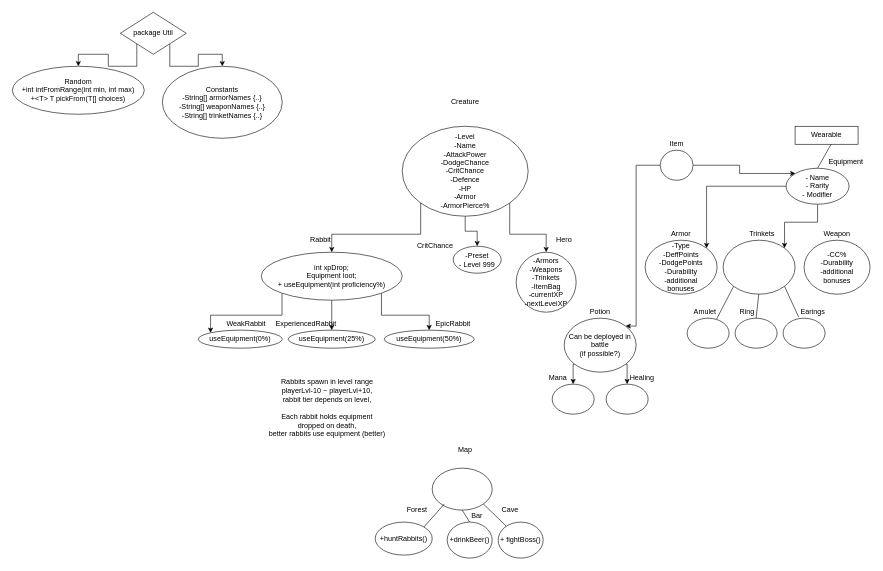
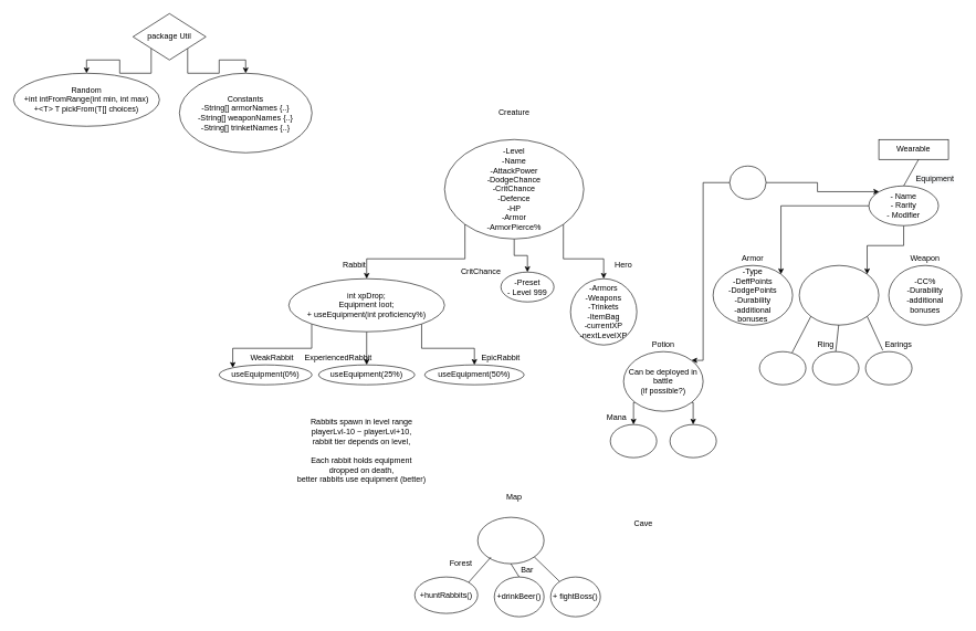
  <mxCell id="0" />
  <mxCell id="1" parent="0" />
  <mxCell id="2" style="edgeStyle=orthogonalEdgeStyle;rounded=0;orthogonalLoop=1;jettySize=auto;html=1;exitX=0;exitY=1;exitDx=0;exitDy=0;" parent="1" source="5" target="10" edge="1"><mxGeometry relative="1" as="geometry" /></mxCell>
  <mxCell id="3" style="edgeStyle=orthogonalEdgeStyle;rounded=0;orthogonalLoop=1;jettySize=auto;html=1;exitX=0.5;exitY=1;exitDx=0;exitDy=0;entryX=0.5;entryY=0;entryDx=0;entryDy=0;" parent="1" source="5" target="12" edge="1"><mxGeometry relative="1" as="geometry" /></mxCell>
  <mxCell id="4" style="edgeStyle=orthogonalEdgeStyle;rounded=0;orthogonalLoop=1;jettySize=auto;html=1;exitX=1;exitY=1;exitDx=0;exitDy=0;" parent="1" source="5" target="14" edge="1"><mxGeometry relative="1" as="geometry" /></mxCell>
  <mxCell id="5" value="-Level&lt;br style=&quot;text-align: left&quot;&gt;&lt;span style=&quot;text-align: left&quot;&gt;-Name&lt;/span&gt;&lt;br style=&quot;text-align: left&quot;&gt;&lt;span style=&quot;text-align: left&quot;&gt;-AttackPower&lt;/span&gt;&lt;br style=&quot;text-align: left&quot;&gt;&lt;span style=&quot;text-align: left&quot;&gt;-DodgeChance&lt;/span&gt;&lt;br style=&quot;text-align: left&quot;&gt;&lt;span style=&quot;text-align: left&quot;&gt;-CritChance&lt;/span&gt;&lt;br style=&quot;text-align: left&quot;&gt;&lt;span style=&quot;text-align: left&quot;&gt;-Defence&lt;/span&gt;&lt;br style=&quot;text-align: left&quot;&gt;&lt;span style=&quot;text-align: left&quot;&gt;-HP&lt;/span&gt;&lt;br style=&quot;text-align: left&quot;&gt;&lt;span style=&quot;text-align: left&quot;&gt;-Armor&lt;/span&gt;&lt;br style=&quot;text-align: left&quot;&gt;&lt;span style=&quot;text-align: left&quot;&gt;-ArmorPierce%&lt;br&gt;&lt;/span&gt;" style="ellipse;whiteSpace=wrap;html=1;" parent="1" vertex="1"><mxGeometry x="670" width="210" height="150" as="geometry" y="210" /></mxCell>
  <mxCell id="6" value="Creature" style="text;html=1;strokeColor=none;fillColor=none;align=center;verticalAlign=middle;whiteSpace=wrap;rounded=0;" parent="1" vertex="1"><mxGeometry x="755" y="160" width="40" height="20" as="geometry" /></mxCell>
  <mxCell id="7" style="edgeStyle=orthogonalEdgeStyle;rounded=0;orthogonalLoop=1;jettySize=auto;html=1;exitX=0;exitY=1;exitDx=0;exitDy=0;entryX=0;entryY=0;entryDx=0;entryDy=0;" parent="1" source="10" target="20" edge="1"><mxGeometry relative="1" as="geometry"><Array as="points"><mxPoint x="469" y="525" /><mxPoint x="351" y="525" /></Array></mxGeometry></mxCell>
  <mxCell id="8" style="edgeStyle=orthogonalEdgeStyle;rounded=0;orthogonalLoop=1;jettySize=auto;html=1;exitX=0.5;exitY=1;exitDx=0;exitDy=0;" parent="1" source="10" target="22" edge="1"><mxGeometry relative="1" as="geometry" /></mxCell>
  <mxCell id="9" style="edgeStyle=orthogonalEdgeStyle;rounded=0;orthogonalLoop=1;jettySize=auto;html=1;exitX=1;exitY=1;exitDx=0;exitDy=0;entryX=0.5;entryY=0;entryDx=0;entryDy=0;" parent="1" source="10" target="23" edge="1"><mxGeometry relative="1" as="geometry" /></mxCell>
  <mxCell id="10" value="int xpDrop;&lt;br&gt;Equipment loot;&lt;br&gt;+ useEquipment(int proficiency%)" style="ellipse;whiteSpace=wrap;html=1;" parent="1" vertex="1"><mxGeometry x="435" y="420" width="235" height="80" as="geometry" /></mxCell>
  <mxCell id="11" value="Rabbit" style="text;html=1;strokeColor=none;fillColor=none;align=center;verticalAlign=middle;whiteSpace=wrap;rounded=0;" parent="1" vertex="1"><mxGeometry x="513.75" y="390" width="40" height="20" as="geometry" /></mxCell>
  <mxCell id="12" value="&lt;span&gt;-Preset&lt;/span&gt;&lt;br&gt;&lt;span&gt;- Level 999&lt;/span&gt;" style="ellipse;whiteSpace=wrap;html=1;" parent="1" vertex="1"><mxGeometry x="755" y="410" width="80" height="45" as="geometry" /></mxCell>
  <mxCell id="13" value="CritChance" style="text;html=1;strokeColor=none;fillColor=none;align=center;verticalAlign=middle;whiteSpace=wrap;rounded=0;" parent="1" vertex="1"><mxGeometry x="705" y="400" width="40" height="20" as="geometry" /></mxCell>
  <mxCell id="14" value="&lt;span&gt;-Armors&lt;/span&gt;&lt;br&gt;&lt;span&gt;-Weapons&lt;/span&gt;&lt;br&gt;&lt;span&gt;-Trinkets&lt;/span&gt;&lt;br&gt;&lt;span&gt;-ItemBag&lt;br&gt;-currentXP&lt;br&gt;-nextLevelXP&lt;br&gt;&lt;/span&gt;" style="ellipse;whiteSpace=wrap;html=1;" parent="1" vertex="1"><mxGeometry x="860" y="420" width="100" height="100" as="geometry" /></mxCell>
  <mxCell id="15" value="Hero" style="text;html=1;strokeColor=none;fillColor=none;align=center;verticalAlign=middle;whiteSpace=wrap;rounded=0;" parent="1" vertex="1"><mxGeometry x="920" y="390" width="40" height="20" as="geometry" /></mxCell>
  <mxCell id="16" style="edgeStyle=orthogonalEdgeStyle;rounded=0;orthogonalLoop=1;jettySize=auto;html=1;exitX=0.5;exitY=1;exitDx=0;exitDy=0;" parent="1" source="15" target="15" edge="1"><mxGeometry relative="1" as="geometry" /></mxCell>
  <mxCell id="17" value="-Type&lt;br&gt;-DeffPoints&lt;br&gt;-DodgePoints&lt;br&gt;-Durability&lt;br&gt;-additional&lt;br&gt;bonuses" style="ellipse;whiteSpace=wrap;html=1;" parent="1" vertex="1"><mxGeometry x="1075" y="400" width="120" height="90" as="geometry" /></mxCell>
  <mxCell id="18" value="Armor" style="text;html=1;strokeColor=none;fillColor=none;align=center;verticalAlign=middle;whiteSpace=wrap;rounded=0;" parent="1" vertex="1"><mxGeometry x="1115" y="380" width="40" height="20" as="geometry" /></mxCell>
  <mxCell id="19" style="edgeStyle=orthogonalEdgeStyle;rounded=0;orthogonalLoop=1;jettySize=auto;html=1;exitX=0.5;exitY=1;exitDx=0;exitDy=0;" parent="1" edge="1"><mxGeometry relative="1" as="geometry"><mxPoint x="910" y="490" as="sourcePoint" /><mxPoint x="910" y="490" as="targetPoint" /></mxGeometry></mxCell>
  <mxCell id="20" value="useEquipment(0%)" style="ellipse;whiteSpace=wrap;html=1;" parent="1" vertex="1"><mxGeometry x="330" y="550" width="140" height="30" as="geometry" /></mxCell>
  <mxCell id="21" value="WeakRabbit" style="text;html=1;strokeColor=none;fillColor=none;align=center;verticalAlign=middle;whiteSpace=wrap;rounded=0;" parent="1" vertex="1"><mxGeometry x="370" y="530" width="80" height="20" as="geometry" /></mxCell>
  <mxCell id="22" value="useEquipment(25%)" style="ellipse;whiteSpace=wrap;html=1;" parent="1" vertex="1"><mxGeometry x="480" y="550" width="145" height="30" as="geometry" /></mxCell>
  <mxCell id="23" value="useEquipment(50%)" style="ellipse;whiteSpace=wrap;html=1;" parent="1" vertex="1"><mxGeometry x="640" y="550" width="150" height="30" as="geometry" /></mxCell>
  <mxCell id="24" value="ExperiencedRabbit" style="text;html=1;strokeColor=none;fillColor=none;align=center;verticalAlign=middle;whiteSpace=wrap;rounded=0;" parent="1" vertex="1"><mxGeometry x="470" y="530" width="80" height="20" as="geometry" /></mxCell>
  <mxCell id="25" value="EpicRabbit" style="text;html=1;strokeColor=none;fillColor=none;align=center;verticalAlign=middle;whiteSpace=wrap;rounded=0;" parent="1" vertex="1"><mxGeometry x="705" y="530" width="100" height="20" as="geometry" /></mxCell>
  <mxCell id="26" value="-CC%&lt;br&gt;-Durability&lt;br&gt;-additional&lt;br&gt;bonuses" style="ellipse;whiteSpace=wrap;html=1;" parent="1" vertex="1"><mxGeometry x="1340" y="400" width="110" height="90" as="geometry" /></mxCell>
  <mxCell id="27" value="Weapon" style="text;html=1;strokeColor=none;fillColor=none;align=center;verticalAlign=middle;whiteSpace=wrap;rounded=0;" parent="1" vertex="1"><mxGeometry x="1375" y="380" width="40" height="20" as="geometry" /></mxCell>
  <mxCell id="28" value="Wearable" style="rounded=0;whiteSpace=wrap;html=1;" parent="1" vertex="1"><mxGeometry x="1325" width="105" height="30" as="geometry" y="210" /></mxCell>
  <mxCell id="29" value="" style="ellipse;whiteSpace=wrap;html=1;" parent="1" vertex="1"><mxGeometry x="1205" y="400" width="120" height="90" as="geometry" /></mxCell>
  <mxCell id="30" value="" style="endArrow=none;html=1;entryX=0;entryY=1;entryDx=0;entryDy=0;exitX=0.703;exitY=0.028;exitDx=0;exitDy=0;exitPerimeter=0;" parent="1" source="31" target="29" edge="1"><mxGeometry width="50" height="50" relative="1" as="geometry"><mxPoint x="1125" y="520" as="sourcePoint" /><mxPoint x="1145" y="490" as="targetPoint" /></mxGeometry></mxCell>
  <mxCell id="31" value="" style="ellipse;whiteSpace=wrap;html=1;" parent="1" vertex="1"><mxGeometry x="1145" y="530" width="70" height="50" as="geometry" /></mxCell>
- <mxCell id="32" value="Amulet" style="text;html=1;strokeColor=none;fillColor=none;align=center;verticalAlign=middle;whiteSpace=wrap;rounded=0;" parent="1" vertex="1"><mxGeometry x="1155" y="510" width="40" height="20" as="geometry" /></mxCell>
  <mxCell id="33" value="Ring" style="text;html=1;strokeColor=none;fillColor=none;align=center;verticalAlign=middle;whiteSpace=wrap;rounded=0;" parent="1" vertex="1"><mxGeometry x="1225" y="510" width="40" height="20" as="geometry" /></mxCell>
  <mxCell id="34" value="" style="endArrow=none;html=1;exitX=0.5;exitY=0;exitDx=0;exitDy=0;" parent="1" source="35" edge="1"><mxGeometry width="50" height="50" relative="1" as="geometry"><mxPoint x="1264.5" y="520" as="sourcePoint" /><mxPoint x="1264.5" y="490" as="targetPoint" /></mxGeometry></mxCell>
  <mxCell id="35" value="" style="ellipse;whiteSpace=wrap;html=1;" parent="1" vertex="1"><mxGeometry x="1225" y="530" width="70" height="50" as="geometry" /></mxCell>
  <mxCell id="36" value="Earings" style="text;html=1;strokeColor=none;fillColor=none;align=center;verticalAlign=middle;whiteSpace=wrap;rounded=0;" parent="1" vertex="1"><mxGeometry x="1335" y="510" width="40" height="20" as="geometry" /></mxCell>
  <mxCell id="37" value="" style="endArrow=none;html=1;entryX=1;entryY=1;entryDx=0;entryDy=0;exitX=0.371;exitY=-0.036;exitDx=0;exitDy=0;exitPerimeter=0;" parent="1" source="38" target="29" edge="1"><mxGeometry width="50" height="50" relative="1" as="geometry"><mxPoint x="1265" y="520" as="sourcePoint" /><mxPoint x="1235" y="480" as="targetPoint" /></mxGeometry></mxCell>
  <mxCell id="38" value="" style="ellipse;whiteSpace=wrap;html=1;" parent="1" vertex="1"><mxGeometry x="1305" y="530" width="70" height="50" as="geometry" /></mxCell>
  <mxCell id="39" value="" style="ellipse;whiteSpace=wrap;html=1;" parent="1" vertex="1"><mxGeometry x="720" y="780" width="100" height="70" as="geometry" /></mxCell>
  <mxCell id="40" value="" style="endArrow=none;html=1;entryX=0.2;entryY=0.857;entryDx=0;entryDy=0;entryPerimeter=0;exitX=1;exitY=0;exitDx=0;exitDy=0;" parent="1" source="48" target="39" edge="1"><mxGeometry width="50" height="50" relative="1" as="geometry"><mxPoint x="660" y="810" as="sourcePoint" /><mxPoint x="690" y="780" as="targetPoint" /></mxGeometry></mxCell>
  <mxCell id="41" value="" style="endArrow=none;html=1;exitX=0.5;exitY=0;exitDx=0;exitDy=0;entryX=0.5;entryY=1;entryDx=0;entryDy=0;" parent="1" source="46" target="39" edge="1"><mxGeometry width="50" height="50" relative="1" as="geometry"><mxPoint x="755" y="930" as="sourcePoint" /><mxPoint x="755" y="870" as="targetPoint" /></mxGeometry></mxCell>
  <mxCell id="42" value="" style="endArrow=none;html=1;entryX=1;entryY=1;entryDx=0;entryDy=0;" parent="1" source="47" target="39" edge="1"><mxGeometry width="50" height="50" relative="1" as="geometry"><mxPoint x="810" y="910" as="sourcePoint" /><mxPoint x="785" y="890" as="targetPoint" /></mxGeometry></mxCell>
  <mxCell id="43" value="Forest" style="text;html=1;strokeColor=none;fillColor=none;align=center;verticalAlign=middle;whiteSpace=wrap;rounded=0;" parent="1" vertex="1"><mxGeometry x="675" y="840" width="40" height="20" as="geometry" /></mxCell>
  <mxCell id="44" value="Bar" style="text;html=1;strokeColor=none;fillColor=none;align=center;verticalAlign=middle;whiteSpace=wrap;rounded=0;" parent="1" vertex="1"><mxGeometry x="775" y="850" width="40" height="20" as="geometry" /></mxCell>
- <mxCell id="45" value="Cave" style="text;html=1;strokeColor=none;fillColor=none;align=center;verticalAlign=middle;whiteSpace=wrap;rounded=0;" parent="1" vertex="1"><mxGeometry x="830" y="840" width="40" height="20" as="geometry" /></mxCell>
+ <mxCell id="45" value="Cave" style="text;html=1;strokeColor=none;fillColor=none;align=center;verticalAlign=middle;whiteSpace=wrap;rounded=0;" parent="1" vertex="1"><mxGeometry x="950" y="780" width="40" height="20" as="geometry" /></mxCell>
  <mxCell id="46" value="+drinkBeer()" style="ellipse;whiteSpace=wrap;html=1;" parent="1" vertex="1"><mxGeometry x="745" y="870" width="75" height="60" as="geometry" /></mxCell>
  <mxCell id="47" value="+ fightBoss()" style="ellipse;whiteSpace=wrap;html=1;" parent="1" vertex="1"><mxGeometry x="830" y="870" width="75" height="60" as="geometry" /></mxCell>
  <mxCell id="48" value="+huntRabbits()" style="ellipse;whiteSpace=wrap;html=1;" parent="1" vertex="1"><mxGeometry x="625" y="870" width="95" height="55" as="geometry" /></mxCell>
  <mxCell id="49" style="edgeStyle=orthogonalEdgeStyle;rounded=0;orthogonalLoop=1;jettySize=auto;html=1;exitX=0;exitY=0.5;exitDx=0;exitDy=0;entryX=1;entryY=0;entryDx=0;entryDy=0;" parent="1" source="51" target="55" edge="1"><mxGeometry relative="1" as="geometry"><Array as="points"><mxPoint x="1060" y="275" /><mxPoint x="1060" y="543" /></Array></mxGeometry></mxCell>
  <mxCell id="50" style="edgeStyle=orthogonalEdgeStyle;rounded=0;orthogonalLoop=1;jettySize=auto;html=1;entryX=0;entryY=0;entryDx=0;entryDy=0;" parent="1" source="51" target="65" edge="1"><mxGeometry relative="1" as="geometry" /></mxCell>
  <mxCell id="51" value="" style="ellipse;whiteSpace=wrap;html=1;" parent="1" vertex="1"><mxGeometry x="1100" y="250" width="55" height="50" as="geometry" /></mxCell>
- <mxCell id="52" value="Item" style="text;html=1;strokeColor=none;fillColor=none;align=center;verticalAlign=middle;whiteSpace=wrap;rounded=0;" parent="1" vertex="1"><mxGeometry x="1107.5" y="230" width="40" height="20" as="geometry" /></mxCell>
  <mxCell id="53" style="edgeStyle=orthogonalEdgeStyle;rounded=0;orthogonalLoop=1;jettySize=auto;html=1;exitX=0;exitY=1;exitDx=0;exitDy=0;entryX=0.5;entryY=0;entryDx=0;entryDy=0;" parent="1" source="55" target="58" edge="1"><mxGeometry relative="1" as="geometry" /></mxCell>
  <mxCell id="54" style="edgeStyle=orthogonalEdgeStyle;rounded=0;orthogonalLoop=1;jettySize=auto;html=1;exitX=1;exitY=1;exitDx=0;exitDy=0;entryX=0.5;entryY=0;entryDx=0;entryDy=0;" parent="1" source="55" target="57" edge="1"><mxGeometry relative="1" as="geometry" /></mxCell>
  <mxCell id="55" value="&lt;span&gt;Can be deployed in battle&lt;/span&gt;&lt;br&gt;&lt;span&gt;(if possible?)&lt;/span&gt;" style="ellipse;whiteSpace=wrap;html=1;" parent="1" vertex="1"><mxGeometry x="940" y="530" width="120" height="90" as="geometry" /></mxCell>
  <mxCell id="56" value="Potion" style="text;html=1;strokeColor=none;fillColor=none;align=center;verticalAlign=middle;whiteSpace=wrap;rounded=0;" parent="1" vertex="1"><mxGeometry x="980" y="510" width="40" height="20" as="geometry" /></mxCell>
  <mxCell id="57" value="" style="ellipse;whiteSpace=wrap;html=1;" parent="1" vertex="1"><mxGeometry x="1010" y="640" width="70" height="50" as="geometry" /></mxCell>
  <mxCell id="58" value="" style="ellipse;whiteSpace=wrap;html=1;" parent="1" vertex="1"><mxGeometry x="920" y="640" width="70" height="50" as="geometry" /></mxCell>
- <mxCell id="59" value="Trinkets" style="text;html=1;strokeColor=none;fillColor=none;align=center;verticalAlign=middle;whiteSpace=wrap;rounded=0;" parent="1" vertex="1"><mxGeometry x="1250" y="380" width="40" height="20" as="geometry" /></mxCell>
- <mxCell id="60" value="Healing" style="text;html=1;strokeColor=none;fillColor=none;align=center;verticalAlign=middle;whiteSpace=wrap;rounded=0;" parent="1" vertex="1"><mxGeometry x="1050" y="620" width="40" height="20" as="geometry" /></mxCell>
  <mxCell id="61" value="Mana" style="text;html=1;strokeColor=none;fillColor=none;align=center;verticalAlign=middle;whiteSpace=wrap;rounded=0;" parent="1" vertex="1"><mxGeometry x="910" y="620" width="40" height="20" as="geometry" /></mxCell>
  <mxCell id="62" value="Map" style="text;html=1;strokeColor=none;fillColor=none;align=center;verticalAlign=middle;whiteSpace=wrap;rounded=0;" parent="1" vertex="1"><mxGeometry x="755" y="740" width="40" height="20" as="geometry" /></mxCell>
  <mxCell id="63" value="" style="edgeStyle=orthogonalEdgeStyle;rounded=0;orthogonalLoop=1;jettySize=auto;html=1;entryX=1;entryY=0;entryDx=0;entryDy=0;" parent="1" source="65" target="17" edge="1"><mxGeometry relative="1" as="geometry" /></mxCell>
  <mxCell id="64" style="edgeStyle=orthogonalEdgeStyle;rounded=0;orthogonalLoop=1;jettySize=auto;html=1;entryX=1;entryY=0;entryDx=0;entryDy=0;" parent="1" source="65" target="29" edge="1"><mxGeometry relative="1" as="geometry" /></mxCell>
  <mxCell id="65" value="- Name&lt;br&gt;- Rarity&lt;br&gt;- Modifier" style="ellipse;whiteSpace=wrap;html=1;" parent="1" vertex="1"><mxGeometry x="1310" y="280" width="105" height="60" as="geometry" /></mxCell>
  <mxCell id="66" value="&#10;&#10;&lt;span style=&quot;color: rgb(0, 0, 0); font-family: helvetica; font-size: 12px; font-style: normal; font-weight: 400; letter-spacing: normal; text-align: center; text-indent: 0px; text-transform: none; word-spacing: 0px; background-color: rgb(248, 249, 250); display: inline; float: none;&quot;&gt;Equipment&lt;/span&gt;&#10;&#10;" style="text;html=1;strokeColor=none;fillColor=none;align=center;verticalAlign=middle;whiteSpace=wrap;rounded=0;" parent="1" vertex="1"><mxGeometry x="1390" y="260" width="40" height="20" as="geometry" /></mxCell>
  <mxCell id="67" value="" style="endArrow=none;html=1;exitX=0.5;exitY=0;exitDx=0;exitDy=0;" parent="1" source="65" edge="1"><mxGeometry width="50" height="50" relative="1" as="geometry"><mxPoint x="1335" y="290" as="sourcePoint" /><mxPoint x="1385" y="240" as="targetPoint" /></mxGeometry></mxCell>
  <mxCell id="68" value="Rabbits spawn in level range playerLvl-10 ~ playerLvl+10,&lt;br&gt;rabbit tier depends on level,&lt;br&gt;&lt;br&gt;Each rabbit holds equipment&lt;br&gt;dropped on death,&lt;br&gt;better rabbits use equipment (better)" style="text;html=1;strokeColor=none;fillColor=none;align=center;verticalAlign=middle;whiteSpace=wrap;rounded=0;" parent="1" vertex="1"><mxGeometry x="440" y="630" width="210" height="100" as="geometry" /></mxCell>
  <mxCell id="69" style="edgeStyle=orthogonalEdgeStyle;rounded=0;orthogonalLoop=1;jettySize=auto;html=1;exitX=0;exitY=1;exitDx=0;exitDy=0;" parent="1" source="71" target="72" edge="1"><mxGeometry relative="1" as="geometry" /></mxCell>
  <mxCell id="70" style="edgeStyle=orthogonalEdgeStyle;rounded=0;orthogonalLoop=1;jettySize=auto;html=1;exitX=1;exitY=1;exitDx=0;exitDy=0;entryX=0.5;entryY=0;entryDx=0;entryDy=0;" parent="1" source="71" target="73" edge="1"><mxGeometry relative="1" as="geometry" /></mxCell>
  <mxCell id="71" value="package Util" style="rhombus;whiteSpace=wrap;html=1;" parent="1" vertex="1"><mxGeometry x="200" y="20" width="110" height="70" as="geometry" /></mxCell>
  <mxCell id="72" value="Random&lt;br&gt;+int intFromRange(int min, int max)&lt;br&gt;+&amp;lt;T&amp;gt; T pickFrom(T[] choices)" style="ellipse;whiteSpace=wrap;html=1;" parent="1" vertex="1"><mxGeometry x="20" y="110" width="220" height="80" as="geometry" /></mxCell>
  <mxCell id="73" value="Constants&lt;br&gt;-String[] armorNames {..}&lt;br&gt;-String[] weaponNames {..}&lt;br&gt;-String[] trinketNames {..}" style="ellipse;whiteSpace=wrap;html=1;" parent="1" vertex="1"><mxGeometry x="270" y="110" width="200" height="120" as="geometry" /></mxCell>
